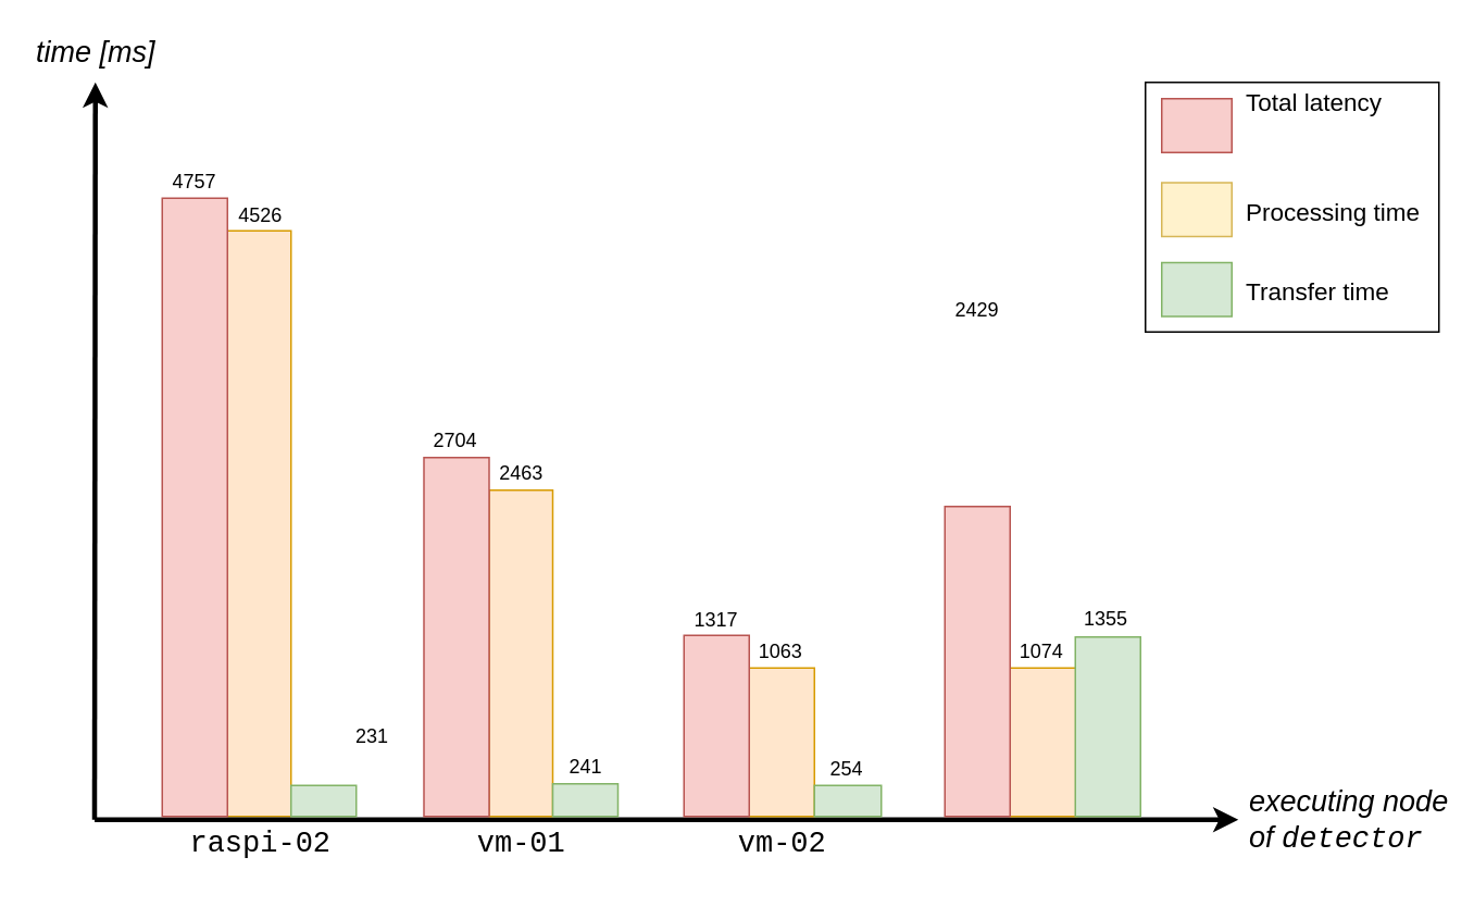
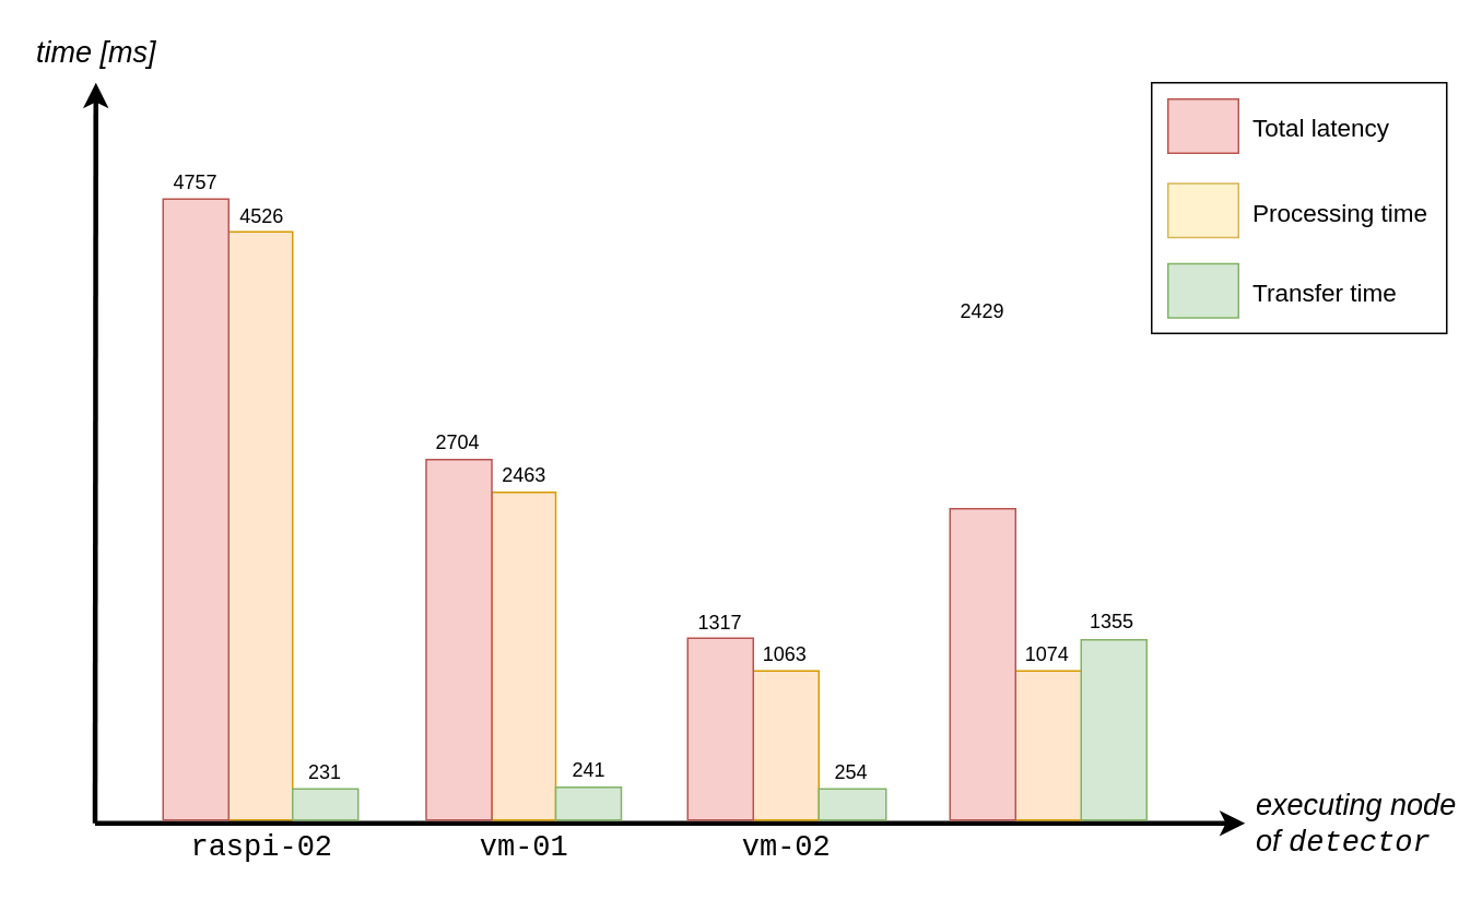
  <mxCell id="0" />
  <mxCell id="1" parent="0" />
  <mxCell id="2" value="" style="whiteSpace=wrap;fillColor=#ffe6cc;gradientDirection=east;strokeColor=#d79b00;html=1;" parent="1" vertex="1"><mxGeometry x="139" y="141" width="39" height="359" as="geometry" /></mxCell>
  <mxCell id="3" value="" style="edgeStyle=none;html=1;fontColor=#000000;strokeWidth=3;strokeColor=#000000;" parent="1" edge="1"><mxGeometry width="100" height="100" relative="1" as="geometry"><mxPoint x="57.5" y="502" as="sourcePoint" /><mxPoint x="58" y="50" as="targetPoint" /></mxGeometry></mxCell>
  <mxCell id="4" value="" style="edgeStyle=none;html=1;fontColor=#000000;strokeWidth=3;strokeColor=#000000;" parent="1" edge="1"><mxGeometry width="100" height="100" relative="1" as="geometry"><mxPoint x="57.5" y="502" as="sourcePoint" /><mxPoint x="759" y="502" as="targetPoint" /></mxGeometry></mxCell>
  <mxCell id="5" value="executing node&lt;br&gt;of &lt;font face=&quot;Courier New&quot;&gt;detector&lt;/font&gt;" style="text;spacingTop=-5;html=1;fontSize=18;fontStyle=2;fontColor=#000000;strokeColor=none;" parent="1" vertex="1"><mxGeometry x="764" y="478.5" width="100" height="51" as="geometry" /></mxCell>
  <mxCell id="6" value="raspi-02" style="text;spacingTop=-5;align=center;verticalAlign=middle;fontStyle=0;html=1;fontSize=18;fontColor=#000000;strokeColor=none;fontFamily=Courier New;" parent="1" vertex="1"><mxGeometry x="124" y="504" width="70" height="30" as="geometry" /></mxCell>
  <mxCell id="7" value="vm-01" style="text;spacingTop=-5;align=center;verticalAlign=middle;fontStyle=0;html=1;fontSize=18;fontColor=#000000;strokeColor=none;fontFamily=Courier New;" parent="1" vertex="1"><mxGeometry x="289" y="504" width="60" height="30" as="geometry" /></mxCell>
  <mxCell id="8" value="vm-02" style="text;spacingTop=-5;align=center;verticalAlign=middle;fontStyle=0;html=1;fontSize=18;fontColor=#000000;strokeColor=none;fontFamily=Courier New;" parent="1" vertex="1"><mxGeometry x="454" y="504" width="50" height="30" as="geometry" /></mxCell>
  <mxCell id="9" value="time [ms]" style="text;spacingTop=-5;html=1;fontSize=18;fontStyle=2;fontColor=#000000;" parent="1" vertex="1"><mxGeometry x="20" y="20" width="80" height="20" as="geometry" /></mxCell>
  <mxCell id="10" value="" style="whiteSpace=wrap;fillColor=#d5e8d4;gradientDirection=east;strokeColor=#82b366;html=1;" parent="1" vertex="1"><mxGeometry x="178" y="481" width="40" height="19" as="geometry" /></mxCell>
  <mxCell id="11" value="" style="whiteSpace=wrap;fillColor=#f8cecc;gradientDirection=east;strokeColor=#b85450;html=1;" parent="1" vertex="1"><mxGeometry x="99" y="121" width="40" height="379" as="geometry" /></mxCell>
  <mxCell id="12" value="" style="rounded=0;whiteSpace=wrap;html=1;fontFamily=Courier New;fillColor=none;container=1;" parent="1" vertex="1"><mxGeometry x="702" y="50" width="180" height="153" as="geometry" /></mxCell>
  <mxCell id="13" value="Processing time" style="text;spacingTop=-5;html=1;fontColor=#000000;fontSize=15;" parent="12" vertex="1"><mxGeometry x="60" y="68.5" width="110" height="20" as="geometry" /></mxCell>
  <mxCell id="14" value="Transfer time" style="text;spacingTop=-5;html=1;fontColor=#000000;fontSize=15;" parent="12" vertex="1"><mxGeometry x="60" y="117.5" width="90" height="20" as="geometry" /></mxCell>
  <mxCell id="15" value="" style="whiteSpace=wrap;fillColor=#fff2cc;gradientDirection=east;strokeColor=#d6b656;html=1;" parent="12" vertex="1"><mxGeometry x="10" y="61.5" width="43" height="33" as="geometry" /></mxCell>
  <mxCell id="16" value="" style="whiteSpace=wrap;fillColor=#d5e8d4;gradientDirection=east;strokeColor=#82b366;html=1;" parent="12" vertex="1"><mxGeometry x="10" y="110.5" width="43" height="33" as="geometry" /></mxCell>
  <mxCell id="17" value="" style="whiteSpace=wrap;fillColor=#f8cecc;gradientDirection=east;strokeColor=#b85450;html=1;" parent="12" vertex="1"><mxGeometry x="10" y="10" width="43" height="33" as="geometry" /></mxCell>
- <mxCell id="18" value="Total latency" style="text;spacingTop=-5;html=1;fontColor=#000000;fontSize=15;" parent="12" vertex="1"><mxGeometry x="60" y="2" width="100" height="20" as="geometry" /></mxCell>
+ <mxCell id="18" value="Total latency" style="text;spacingTop=-5;html=1;fontColor=#000000;fontSize=15;" parent="12" vertex="1"><mxGeometry x="60" y="17" width="100" height="20" as="geometry" /></mxCell>
  <mxCell id="19" value="4526" style="text;html=1;strokeColor=none;fillColor=none;align=center;verticalAlign=middle;whiteSpace=wrap;rounded=0;fontFamily=Helvetica;" parent="1" vertex="1"><mxGeometry x="140" y="122" width="39" height="20" as="geometry" /></mxCell>
- <mxCell id="20" value="231" style="text;html=1;strokeColor=none;fillColor=none;align=center;verticalAlign=middle;whiteSpace=wrap;rounded=0;fontFamily=Helvetica;" parent="1" vertex="1"><mxGeometry x="208" y="440.5" width="40" height="20" as="geometry" /></mxCell>
+ <mxCell id="20" value="231" style="text;html=1;strokeColor=none;fillColor=none;align=center;verticalAlign=middle;whiteSpace=wrap;rounded=0;fontFamily=Helvetica;" parent="1" vertex="1"><mxGeometry x="178" y="460.5" width="40" height="20" as="geometry" /></mxCell>
  <mxCell id="21" value="4757" style="text;html=1;strokeColor=none;fillColor=none;align=center;verticalAlign=middle;whiteSpace=wrap;rounded=0;fontFamily=Helvetica;" parent="1" vertex="1"><mxGeometry x="99" y="101" width="40" height="20" as="geometry" /></mxCell>
  <mxCell id="22" value="2463" style="text;html=1;strokeColor=none;fillColor=none;align=center;verticalAlign=middle;whiteSpace=wrap;rounded=0;fontFamily=Helvetica;" parent="1" vertex="1"><mxGeometry x="299.5" y="280" width="39" height="20" as="geometry" /></mxCell>
  <mxCell id="23" value="241" style="text;html=1;strokeColor=none;fillColor=none;align=center;verticalAlign=middle;whiteSpace=wrap;rounded=0;fontFamily=Helvetica;" parent="1" vertex="1"><mxGeometry x="338.5" y="460" width="40" height="20" as="geometry" /></mxCell>
  <mxCell id="24" value="" style="whiteSpace=wrap;fillColor=#ffe6cc;gradientDirection=east;strokeColor=#d79b00;html=1;" parent="1" vertex="1"><mxGeometry x="299.5" y="300" width="39" height="200" as="geometry" /></mxCell>
  <mxCell id="25" value="" style="whiteSpace=wrap;fillColor=#d5e8d4;gradientDirection=east;strokeColor=#82b366;html=1;" parent="1" vertex="1"><mxGeometry x="338.5" y="480" width="40" height="20" as="geometry" /></mxCell>
  <mxCell id="26" value="" style="whiteSpace=wrap;fillColor=#f8cecc;gradientDirection=east;strokeColor=#b85450;html=1;" parent="1" vertex="1"><mxGeometry x="259.5" y="280" width="40" height="220" as="geometry" /></mxCell>
  <mxCell id="27" value="2704" style="text;html=1;strokeColor=none;fillColor=none;align=center;verticalAlign=middle;whiteSpace=wrap;rounded=0;fontFamily=Helvetica;" parent="1" vertex="1"><mxGeometry x="259" y="260" width="40" height="20" as="geometry" /></mxCell>
  <mxCell id="28" value="1063" style="text;html=1;strokeColor=none;fillColor=none;align=center;verticalAlign=middle;whiteSpace=wrap;rounded=0;fontFamily=Helvetica;" parent="1" vertex="1"><mxGeometry x="459" y="389" width="39" height="20" as="geometry" /></mxCell>
  <mxCell id="29" value="254" style="text;html=1;strokeColor=none;fillColor=none;align=center;verticalAlign=middle;whiteSpace=wrap;rounded=0;fontFamily=Helvetica;" parent="1" vertex="1"><mxGeometry x="498.5" y="460.5" width="40" height="20" as="geometry" /></mxCell>
  <mxCell id="30" value="" style="whiteSpace=wrap;fillColor=#ffe6cc;gradientDirection=east;strokeColor=#d79b00;html=1;" parent="1" vertex="1"><mxGeometry x="459" y="409" width="40" height="91" as="geometry" /></mxCell>
  <mxCell id="31" value="" style="whiteSpace=wrap;fillColor=#d5e8d4;gradientDirection=east;strokeColor=#82b366;html=1;" parent="1" vertex="1"><mxGeometry x="499" y="481" width="41" height="19" as="geometry" /></mxCell>
  <mxCell id="32" value="" style="whiteSpace=wrap;fillColor=#f8cecc;gradientDirection=east;strokeColor=#b85450;html=1;" parent="1" vertex="1"><mxGeometry x="419" y="389" width="40" height="111" as="geometry" /></mxCell>
  <mxCell id="33" value="1317" style="text;html=1;strokeColor=none;fillColor=none;align=center;verticalAlign=middle;whiteSpace=wrap;rounded=0;fontFamily=Helvetica;" parent="1" vertex="1"><mxGeometry x="419" y="370" width="40" height="20" as="geometry" /></mxCell>
  <mxCell id="34" value="1074" style="text;html=1;strokeColor=none;fillColor=none;align=center;verticalAlign=middle;whiteSpace=wrap;rounded=0;fontFamily=Helvetica;" parent="1" vertex="1"><mxGeometry x="618.5" y="389" width="39" height="20" as="geometry" /></mxCell>
  <mxCell id="35" value="1355" style="text;html=1;strokeColor=none;fillColor=none;align=center;verticalAlign=middle;whiteSpace=wrap;rounded=0;fontFamily=Helvetica;" parent="1" vertex="1"><mxGeometry x="657.5" y="369" width="40" height="20" as="geometry" /></mxCell>
  <mxCell id="36" value="" style="whiteSpace=wrap;fillColor=#ffe6cc;gradientDirection=east;strokeColor=#d79b00;html=1;" parent="1" vertex="1"><mxGeometry x="619" y="409" width="41" height="91" as="geometry" /></mxCell>
  <mxCell id="37" value="" style="whiteSpace=wrap;fillColor=#d5e8d4;gradientDirection=east;strokeColor=#82b366;html=1;" parent="1" vertex="1"><mxGeometry x="659" y="390" width="40" height="110" as="geometry" /></mxCell>
  <mxCell id="38" value="" style="whiteSpace=wrap;fillColor=#f8cecc;gradientDirection=east;strokeColor=#b85450;html=1;" parent="1" vertex="1"><mxGeometry x="579" y="310" width="40" height="190" as="geometry" /></mxCell>
  <mxCell id="39" value="2429" style="text;html=1;strokeColor=none;fillColor=none;align=center;verticalAlign=middle;whiteSpace=wrap;rounded=0;fontFamily=Helvetica;" parent="1" vertex="1"><mxGeometry x="579" y="180" width="40" height="20" as="geometry" /></mxCell>
